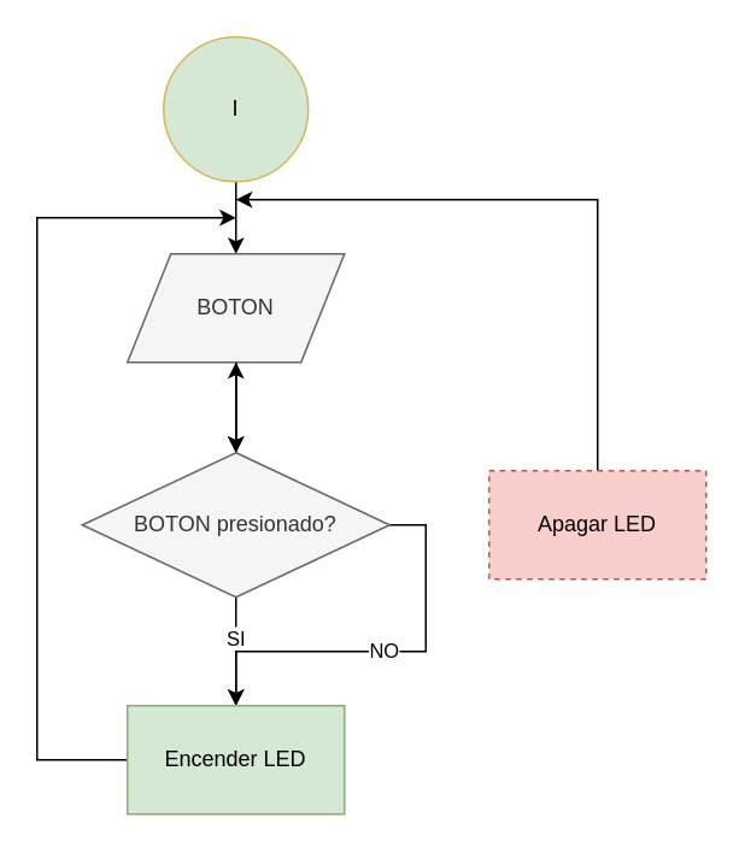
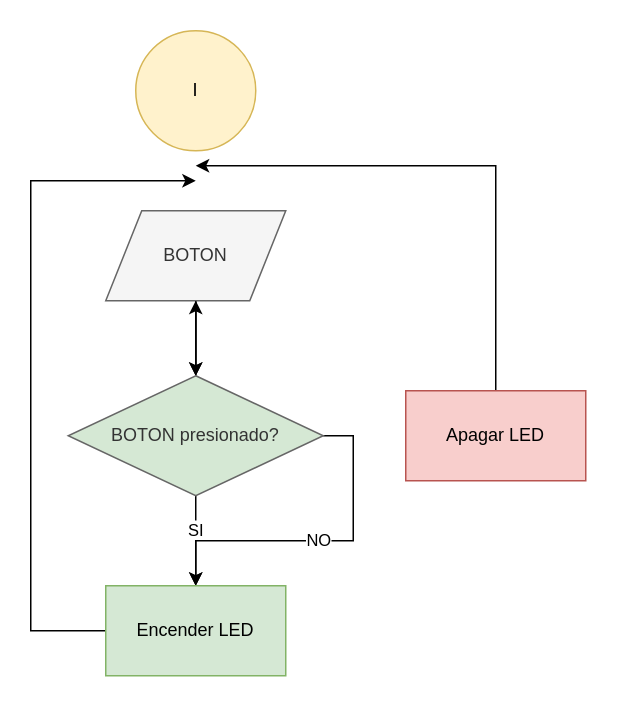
  <mxCell id="0" />
  <mxCell id="1" parent="0" />
- <mxCell id="2" style="edgeStyle=orthogonalEdgeStyle;rounded=0;orthogonalLoop=1;jettySize=auto;html=1;exitX=0.5;exitY=1;exitDx=0;exitDy=0;entryX=0.5;entryY=0;entryDx=0;entryDy=0;" edge="1" parent="1" source="3" target="6"><mxGeometry relative="1" as="geometry" /></mxCell>
- <mxCell id="3" value="I" style="ellipse;whiteSpace=wrap;html=1;aspect=fixed;fillColor=#d5e8d4;strokeColor=#d6b656;" vertex="1" parent="1"><mxGeometry x="90" y="20" width="80" height="80" as="geometry" /></mxCell>
+ <mxCell id="3" value="I" style="ellipse;whiteSpace=wrap;html=1;aspect=fixed;fillColor=#fff2cc;strokeColor=#d6b656;" vertex="1" parent="1"><mxGeometry x="90" y="20" width="80" height="80" as="geometry" /></mxCell>
  <mxCell id="4" style="edgeStyle=orthogonalEdgeStyle;rounded=0;orthogonalLoop=1;jettySize=auto;html=1;exitX=0.5;exitY=1;exitDx=0;exitDy=0;entryX=0.5;entryY=0;entryDx=0;entryDy=0;" edge="1" parent="1" source="6" target="11"><mxGeometry relative="1" as="geometry" /></mxCell>
  <mxCell id="5" value="" style="edgeStyle=orthogonalEdgeStyle;rounded=0;orthogonalLoop=1;jettySize=auto;html=1;" edge="1" parent="1" source="6" target="11"><mxGeometry relative="1" as="geometry" /></mxCell>
  <mxCell id="6" value="BOTON" style="shape=parallelogram;perimeter=parallelogramPerimeter;whiteSpace=wrap;html=1;fillColor=#f5f5f5;strokeColor=#666666;fontColor=#333333;" vertex="1" parent="1"><mxGeometry x="70" y="140" width="120" height="60" as="geometry" /></mxCell>
  <mxCell id="7" style="edgeStyle=orthogonalEdgeStyle;rounded=0;orthogonalLoop=1;jettySize=auto;html=1;exitX=0.5;exitY=1;exitDx=0;exitDy=0;" edge="1" parent="1" source="11"><mxGeometry relative="1" as="geometry"><mxPoint x="130" y="390" as="targetPoint" /></mxGeometry></mxCell>
  <mxCell id="8" value="SI&lt;br&gt;" style="edgeLabel;html=1;align=center;verticalAlign=middle;resizable=0;points=[];" vertex="1" connectable="0" parent="7"><mxGeometry x="-0.267" y="-1" relative="1" as="geometry"><mxPoint as="offset" /></mxGeometry></mxCell>
  <mxCell id="9" value="NO" style="edgeStyle=orthogonalEdgeStyle;rounded=0;orthogonalLoop=1;jettySize=auto;html=1;exitX=1;exitY=0.5;exitDx=0;exitDy=0;" edge="1" parent="1" source="11" target="13"><mxGeometry relative="1" as="geometry" /></mxCell>
  <mxCell id="10" value="" style="edgeStyle=orthogonalEdgeStyle;rounded=0;orthogonalLoop=1;jettySize=auto;html=1;" edge="1" parent="1" source="11" target="6"><mxGeometry relative="1" as="geometry" /></mxCell>
- <mxCell id="11" value="BOTON presionado?" style="rhombus;whiteSpace=wrap;html=1;fillColor=#f5f5f5;strokeColor=#666666;fontColor=#333333;" vertex="1" parent="1"><mxGeometry x="45" y="250" width="170" height="80" as="geometry" /></mxCell>
+ <mxCell id="11" value="BOTON presionado?" style="rhombus;whiteSpace=wrap;html=1;fillColor=#d5e8d4;strokeColor=#666666;fontColor=#333333;" vertex="1" parent="1"><mxGeometry x="45" y="250" width="170" height="80" as="geometry" /></mxCell>
  <mxCell id="12" style="edgeStyle=orthogonalEdgeStyle;rounded=0;orthogonalLoop=1;jettySize=auto;html=1;exitX=0;exitY=0.5;exitDx=0;exitDy=0;" edge="1" parent="1" source="13"><mxGeometry relative="1" as="geometry"><mxPoint x="130" y="120" as="targetPoint" /><Array as="points"><mxPoint x="20" y="420" /><mxPoint x="20" y="120" /></Array></mxGeometry></mxCell>
  <mxCell id="13" value="Encender LED&lt;br&gt;" style="rounded=0;whiteSpace=wrap;html=1;fillColor=#d5e8d4;strokeColor=#82b366;" vertex="1" parent="1"><mxGeometry x="70" y="390" width="120" height="60" as="geometry" /></mxCell>
  <mxCell id="14" style="edgeStyle=orthogonalEdgeStyle;rounded=0;orthogonalLoop=1;jettySize=auto;html=1;exitX=0.5;exitY=0;exitDx=0;exitDy=0;" edge="1" parent="1" source="15"><mxGeometry relative="1" as="geometry"><mxPoint x="130" y="110" as="targetPoint" /><Array as="points"><mxPoint x="330" y="110" /></Array></mxGeometry></mxCell>
- <mxCell id="15" value="Apagar LED&lt;br&gt;" style="rounded=0;whiteSpace=wrap;html=1;fillColor=#f8cecc;strokeColor=#b85450;dashed=1;" vertex="1" parent="1"><mxGeometry x="270" y="260" width="120" height="60" as="geometry" /></mxCell>
+ <mxCell id="15" value="Apagar LED&lt;br&gt;" style="rounded=0;whiteSpace=wrap;html=1;fillColor=#f8cecc;strokeColor=#b85450;" vertex="1" parent="1"><mxGeometry x="270" y="260" width="120" height="60" as="geometry" /></mxCell>
